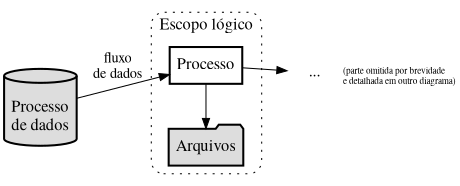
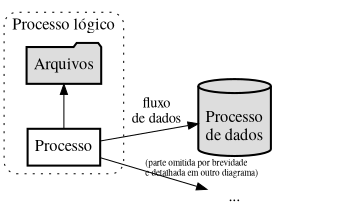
  digraph {
    nodesep=0.3
    rankdir=LR
    ranksep=0.45
    node [fillcolor="#ffffff" fontname=Times fontsize=16 margin="0.1,0.1" shape=none style="filled,bold"]
    edge [fontname=Times fontsize=14]
    n1 [label=Processo shape=rectangle]
    n2 [fillcolor="#dddddd" label=Arquivos shape=folder]
    n3 [label="..."]
    n4 [label=asdfg style=invis]
    n5 [fillcolor="#dddddd" label="\nProcesso\nde dados" margin="0.1,0" shape=cylinder]
    subgraph cluster_1 {
      fontname=Times
      fontsize=16
-     label="Escopo lógico"
+     label="Processo lógico"
      style="rounded,dotted"
      subgraph sub_2 {
        fontname=Times
        fontsize=16
        label="Escopo lógico"
        rank=same
        style="rounded,dotted"
        n1
        n2
      }
    }
    n1 -> n2
    n1 -> n3
    n2 -> n4 [style=invis]
    n3 -> n4 [color=invis fontsize=9 taillabel="(parte omitida por brevidade\le detalhada em outro diagrama)\l"]
-   n5 -> n1 [label="fluxo\nde dados"]
+   n1 -> n5 [label="fluxo\nde dados"]
    n5 -> n2 [style=invis]
  }
